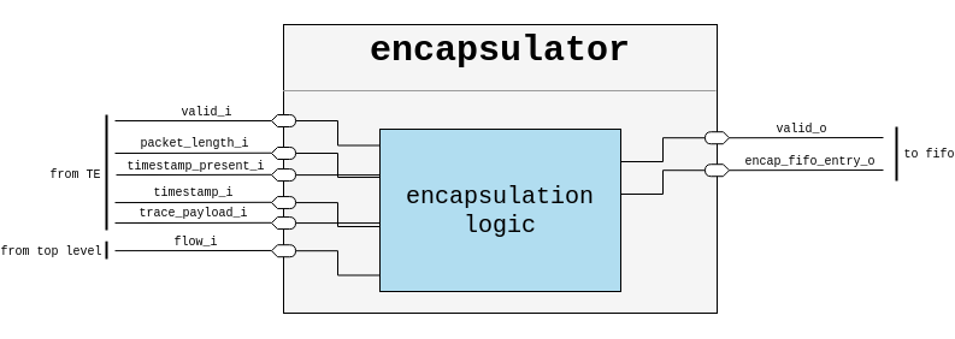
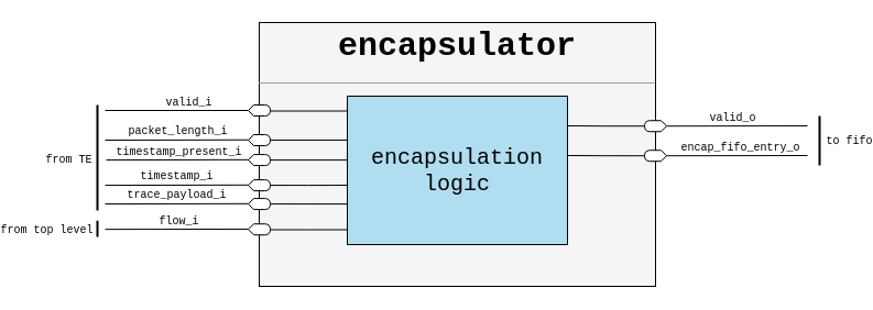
  <mxCell id="0" />
  <mxCell id="1" parent="0" />
  <mxCell id="2" value="&lt;p style=&quot;margin: 4px 0px 0px; text-align: center; font-size: 30px;&quot;&gt;&lt;b style=&quot;&quot;&gt;&lt;font style=&quot;font-size: 30px;&quot;&gt;encapsulator&lt;/font&gt;&lt;/b&gt;&lt;/p&gt;&lt;hr style=&quot;font-size: 30px;&quot; size=&quot;1&quot;&gt;&lt;div style=&quot;height: 2px; font-size: 30px;&quot;&gt;&lt;/div&gt;" style="verticalAlign=top;align=left;overflow=fill;fontSize=12;fontFamily=Courier New;html=1;fillColor=#F5F5F5;" parent="1" vertex="1"><mxGeometry x="167" y="20" width="360" height="240" as="geometry" /></mxCell>
- <mxCell id="3" value="encapsulation logic" style="rounded=0;whiteSpace=wrap;html=1;fillColor=#B1DDF0;fontFamily=Courier New;fontSize=20;points=[[0,0,0,0,0],[0,0.1,0,0,0],[0,0.2,0,0,0],[0,0.3,0,0,0],[0,0.4,0,0,0],[0,0.5,0,0,0],[0,0.6,0,0,0],[0,0.7,0,0,0],[0,0.8,0,0,0],[0,0.9,0,0,0],[0,1,0,0,0],[0.25,0,0,0,0],[0.25,1,0,0,0],[0.5,0,0,0,0],[0.5,1,0,0,0],[0.75,0,0,0,0],[0.75,1,0,0,0],[1,0,0,0,0],[1,0.2,0,0,0],[1,0.4,0,0,0],[1,0.6,0,0,0],[1,0.8,0,0,0],[1,1,0,0,0]];" parent="1" vertex="1"><mxGeometry x="247" y="107" width="200" height="135" as="geometry" /></mxCell>
+ <mxCell id="3" value="encapsulation logic" style="rounded=0;whiteSpace=wrap;html=1;fillColor=#B1DDF0;fontFamily=Courier New;fontSize=20;points=[[0,0,0,0,0],[0,0.1,0,0,0],[0,0.2,0,0,0],[0,0.3,0,0,0],[0,0.4,0,0,0],[0,0.5,0,0,0],[0,0.6,0,0,0],[0,0.7,0,0,0],[0,0.8,0,0,0],[0,0.9,0,0,0],[0,1,0,0,0],[0.25,0,0,0,0],[0.25,1,0,0,0],[0.5,0,0,0,0],[0.5,1,0,0,0],[0.75,0,0,0,0],[0.75,1,0,0,0],[1,0,0,0,0],[1,0.2,0,0,0],[1,0.4,0,0,0],[1,0.6,0,0,0],[1,0.8,0,0,0],[1,1,0,0,0]];" parent="1" vertex="1"><mxGeometry x="247" y="87" width="200" height="135" as="geometry" /></mxCell>
  <mxCell id="4" style="edgeStyle=orthogonalEdgeStyle;rounded=0;html=1;endArrow=none;endFill=0;entryX=0;entryY=0.1;entryDx=0;entryDy=0;entryPerimeter=0;" parent="1" source="5" target="3" edge="1"><mxGeometry relative="1" as="geometry"><mxPoint x="247" y="100" as="targetPoint" /><Array as="points"><mxPoint x="212" y="100" /></Array></mxGeometry></mxCell>
  <mxCell id="5" value="" style="shape=display;whiteSpace=wrap;html=1;fontFamily=Courier New;fontSize=30;fillColor=default;" parent="1" vertex="1"><mxGeometry x="157" y="95" width="20" height="10" as="geometry" /></mxCell>
  <mxCell id="6" style="edgeStyle=orthogonalEdgeStyle;html=1;entryX=-0.001;entryY=0.296;entryDx=0;entryDy=0;entryPerimeter=0;rounded=0;endArrow=none;endFill=0;" parent="1" source="7" target="3" edge="1"><mxGeometry relative="1" as="geometry"><Array as="points" /></mxGeometry></mxCell>
  <mxCell id="7" value="" style="shape=display;whiteSpace=wrap;html=1;fontFamily=Courier New;fontSize=30;fillColor=default;" parent="1" vertex="1"><mxGeometry x="157" y="122" width="20" height="10" as="geometry" /></mxCell>
  <mxCell id="8" style="edgeStyle=orthogonalEdgeStyle;html=1;entryX=0;entryY=0.4;entryDx=0;entryDy=0;entryPerimeter=0;rounded=0;endArrow=none;endFill=0;" parent="1" source="9" target="3" edge="1"><mxGeometry relative="1" as="geometry"><Array as="points"><mxPoint x="247" y="145" /></Array></mxGeometry></mxCell>
  <mxCell id="9" value="" style="shape=display;whiteSpace=wrap;html=1;fontFamily=Courier New;fontSize=30;fillColor=default;" parent="1" vertex="1"><mxGeometry x="157" y="140.07" width="20" height="10" as="geometry" /></mxCell>
  <mxCell id="10" style="edgeStyle=orthogonalEdgeStyle;html=1;exitX=1;exitY=0.5;exitDx=0;exitDy=0;exitPerimeter=0;entryX=0;entryY=0.6;entryDx=0;entryDy=0;entryPerimeter=0;rounded=0;endArrow=none;endFill=0;" parent="1" source="11" target="3" edge="1"><mxGeometry relative="1" as="geometry" /></mxCell>
  <mxCell id="11" value="" style="shape=display;whiteSpace=wrap;html=1;fontFamily=Courier New;fontSize=30;fillColor=default;" parent="1" vertex="1"><mxGeometry x="157" y="163.07" width="20" height="10" as="geometry" /></mxCell>
  <mxCell id="12" value="" style="endArrow=none;html=1;fontFamily=Courier New;fontSize=30;entryX=0;entryY=0.5;entryDx=0;entryDy=0;entryPerimeter=0;" parent="1" target="5" edge="1"><mxGeometry width="50" height="50" relative="1" as="geometry"><mxPoint x="27" y="100" as="sourcePoint" /><mxPoint x="127" y="85" as="targetPoint" /></mxGeometry></mxCell>
  <mxCell id="13" value="&lt;font style=&quot;font-size: 10px;&quot;&gt;valid_i&lt;/font&gt;" style="edgeLabel;html=1;align=center;verticalAlign=middle;resizable=0;points=[];fontSize=10;fontFamily=Courier New;labelBackgroundColor=none;" parent="12" vertex="1" connectable="0"><mxGeometry x="0.382" relative="1" as="geometry"><mxPoint x="-15" y="-8" as="offset" /></mxGeometry></mxCell>
  <mxCell id="14" value="" style="endArrow=none;html=1;fontFamily=Courier New;fontSize=30;entryX=0;entryY=0.5;entryDx=0;entryDy=0;entryPerimeter=0;" parent="1" edge="1"><mxGeometry width="50" height="50" relative="1" as="geometry"><mxPoint x="27" y="127" as="sourcePoint" /><mxPoint x="157" y="126.74" as="targetPoint" /></mxGeometry></mxCell>
  <mxCell id="15" value="packet_length_i" style="edgeLabel;html=1;align=center;verticalAlign=middle;resizable=0;points=[];fontSize=10;fontFamily=Courier New;labelBackgroundColor=none;" parent="14" vertex="1" connectable="0"><mxGeometry x="-0.394" y="1" relative="1" as="geometry"><mxPoint x="27" y="-7" as="offset" /></mxGeometry></mxCell>
  <mxCell id="16" value="" style="endArrow=none;html=1;fontFamily=Courier New;fontSize=30;entryX=0;entryY=0.5;entryDx=0;entryDy=0;entryPerimeter=0;" parent="1" edge="1"><mxGeometry width="50" height="50" relative="1" as="geometry"><mxPoint x="28" y="145.07" as="sourcePoint" /><mxPoint x="157" y="144.81" as="targetPoint" /></mxGeometry></mxCell>
  <mxCell id="17" value="timestamp_present_i" style="edgeLabel;html=1;align=center;verticalAlign=middle;resizable=0;points=[];fontSize=10;fontFamily=Courier New;labelBackgroundColor=none;" parent="16" vertex="1" connectable="0"><mxGeometry x="-0.46" y="1" relative="1" as="geometry"><mxPoint x="31" y="-6" as="offset" /></mxGeometry></mxCell>
  <mxCell id="18" value="" style="endArrow=none;html=1;fontFamily=Courier New;fontSize=30;entryX=0;entryY=0.5;entryDx=0;entryDy=0;entryPerimeter=0;" parent="1" edge="1"><mxGeometry width="50" height="50" relative="1" as="geometry"><mxPoint x="27" y="168.07" as="sourcePoint" /><mxPoint x="157" y="167.81" as="targetPoint" /></mxGeometry></mxCell>
  <mxCell id="19" value="timestamp_i" style="edgeLabel;html=1;align=center;verticalAlign=middle;resizable=0;points=[];fontSize=10;fontFamily=Courier New;labelBackgroundColor=none;" parent="18" vertex="1" connectable="0"><mxGeometry x="-0.262" y="1" relative="1" as="geometry"><mxPoint x="17" y="-7" as="offset" /></mxGeometry></mxCell>
  <mxCell id="20" style="edgeStyle=orthogonalEdgeStyle;rounded=0;html=1;entryX=1;entryY=0.2;entryDx=0;entryDy=0;entryPerimeter=0;strokeWidth=1;fontFamily=Courier New;fontSize=10;endArrow=none;endFill=0;" parent="1" source="21" target="3" edge="1"><mxGeometry relative="1" as="geometry"><mxPoint x="497" y="104.92" as="targetPoint" /></mxGeometry></mxCell>
  <mxCell id="21" value="" style="shape=display;whiteSpace=wrap;html=1;fontFamily=Courier New;fontSize=30;fillColor=default;rotation=-180;" parent="1" vertex="1"><mxGeometry x="517" y="109.22" width="20" height="10" as="geometry" /></mxCell>
  <mxCell id="22" style="edgeStyle=orthogonalEdgeStyle;rounded=0;html=1;exitX=1;exitY=0.5;exitDx=0;exitDy=0;exitPerimeter=0;entryX=1;entryY=0.4;entryDx=0;entryDy=0;entryPerimeter=0;strokeWidth=1;fontFamily=Courier New;fontSize=10;endArrow=none;endFill=0;" parent="1" source="23" target="3" edge="1"><mxGeometry relative="1" as="geometry"><mxPoint x="497" y="125.08" as="targetPoint" /></mxGeometry></mxCell>
  <mxCell id="23" value="" style="shape=display;whiteSpace=wrap;html=1;fontFamily=Courier New;fontSize=30;fillColor=default;rotation=-180;" parent="1" vertex="1"><mxGeometry x="517" y="136.22" width="20" height="10" as="geometry" /></mxCell>
  <mxCell id="24" value="" style="endArrow=none;html=1;fontFamily=Courier New;fontSize=30;entryX=0;entryY=0.5;entryDx=0;entryDy=0;entryPerimeter=0;" parent="1" target="21" edge="1"><mxGeometry width="50" height="50" relative="1" as="geometry"><mxPoint x="665" y="114" as="sourcePoint" /><mxPoint x="487" y="99.22" as="targetPoint" /></mxGeometry></mxCell>
  <mxCell id="25" value="&lt;font style=&quot;font-size: 10px;&quot;&gt;valid_o&lt;/font&gt;" style="edgeLabel;html=1;align=center;verticalAlign=middle;resizable=0;points=[];fontSize=10;fontFamily=Courier New;labelBackgroundColor=none;" parent="24" vertex="1" connectable="0"><mxGeometry x="0.382" relative="1" as="geometry"><mxPoint x="19" y="-8" as="offset" /></mxGeometry></mxCell>
  <mxCell id="26" value="" style="endArrow=none;html=1;fontFamily=Courier New;fontSize=30;entryX=0;entryY=0.5;entryDx=0;entryDy=0;entryPerimeter=0;" parent="1" target="23" edge="1"><mxGeometry width="50" height="50" relative="1" as="geometry"><mxPoint x="665" y="141" as="sourcePoint" /><mxPoint x="517" y="140.96" as="targetPoint" /></mxGeometry></mxCell>
  <mxCell id="27" value="encap_fifo_entry_o" style="edgeLabel;html=1;align=center;verticalAlign=middle;resizable=0;points=[];fontSize=10;fontFamily=Courier New;labelBackgroundColor=none;" parent="26" vertex="1" connectable="0"><mxGeometry x="-0.394" y="1" relative="1" as="geometry"><mxPoint x="-23" y="-9" as="offset" /></mxGeometry></mxCell>
  <mxCell id="28" value="" style="endArrow=none;html=1;rounded=0;fontFamily=Courier New;fontSize=10;strokeWidth=2;" parent="1" edge="1"><mxGeometry width="50" height="50" relative="1" as="geometry"><mxPoint x="20" y="191" as="sourcePoint" /><mxPoint x="20" y="95" as="targetPoint" /></mxGeometry></mxCell>
  <mxCell id="29" value="from TE" style="edgeLabel;html=1;align=center;verticalAlign=middle;resizable=0;points=[];fontSize=10;fontFamily=Courier New;" parent="28" vertex="1" connectable="0"><mxGeometry x="-0.219" y="1" relative="1" as="geometry"><mxPoint x="-26" y="-10" as="offset" /></mxGeometry></mxCell>
  <mxCell id="30" value="" style="endArrow=none;html=1;rounded=0;fontFamily=Courier New;fontSize=10;strokeWidth=2;" parent="1" edge="1"><mxGeometry width="50" height="50" relative="1" as="geometry"><mxPoint x="676" y="150" as="sourcePoint" /><mxPoint x="676" y="105" as="targetPoint" /></mxGeometry></mxCell>
  <mxCell id="31" value="to fifo" style="edgeLabel;html=1;align=center;verticalAlign=middle;resizable=0;points=[];fontSize=10;fontFamily=Courier New;" parent="30" vertex="1" connectable="0"><mxGeometry x="-0.219" y="1" relative="1" as="geometry"><mxPoint x="27" y="-5" as="offset" /></mxGeometry></mxCell>
  <mxCell id="32" value="" style="endArrow=none;html=1;fontFamily=Courier New;fontSize=30;entryX=0;entryY=0.5;entryDx=0;entryDy=0;entryPerimeter=0;" parent="1" edge="1"><mxGeometry width="50" height="50" relative="1" as="geometry"><mxPoint x="27" y="185.07" as="sourcePoint" /><mxPoint x="157" y="184.81" as="targetPoint" /></mxGeometry></mxCell>
  <mxCell id="33" value="trace_payload_i" style="edgeLabel;html=1;align=center;verticalAlign=middle;resizable=0;points=[];fontSize=10;fontFamily=Courier New;labelBackgroundColor=none;" parent="32" vertex="1" connectable="0"><mxGeometry x="-0.262" y="1" relative="1" as="geometry"><mxPoint x="17" y="-7" as="offset" /></mxGeometry></mxCell>
  <mxCell id="34" style="edgeStyle=orthogonalEdgeStyle;html=1;exitX=1;exitY=0.5;exitDx=0;exitDy=0;exitPerimeter=0;entryX=0;entryY=0.7;entryDx=0;entryDy=0;entryPerimeter=0;rounded=0;endArrow=none;endFill=0;" parent="1" source="35" target="3" edge="1"><mxGeometry relative="1" as="geometry"><Array as="points"><mxPoint x="247" y="185" /></Array></mxGeometry></mxCell>
  <mxCell id="35" value="" style="shape=display;whiteSpace=wrap;html=1;fontFamily=Courier New;fontSize=30;fillColor=default;" parent="1" vertex="1"><mxGeometry x="157" y="180.07" width="20" height="10" as="geometry" /></mxCell>
  <mxCell id="36" value="" style="endArrow=none;html=1;fontFamily=Courier New;fontSize=30;entryX=0;entryY=0.5;entryDx=0;entryDy=0;entryPerimeter=0;" parent="1" edge="1"><mxGeometry width="50" height="50" relative="1" as="geometry"><mxPoint x="27" y="208.13" as="sourcePoint" /><mxPoint x="157" y="207.96" as="targetPoint" /></mxGeometry></mxCell>
  <mxCell id="37" value="flow_i" style="edgeLabel;html=1;align=center;verticalAlign=middle;resizable=0;points=[];fontSize=10;fontFamily=Courier New;labelBackgroundColor=none;" parent="36" vertex="1" connectable="0"><mxGeometry x="-0.341" y="1" relative="1" as="geometry"><mxPoint x="24" y="-7" as="offset" /></mxGeometry></mxCell>
  <mxCell id="38" style="edgeStyle=orthogonalEdgeStyle;html=1;entryX=0;entryY=0.9;entryDx=0;entryDy=0;entryPerimeter=0;rounded=0;endArrow=none;endFill=0;" parent="1" source="39" target="3" edge="1"><mxGeometry relative="1" as="geometry"><Array as="points"><mxPoint x="212" y="208" /></Array></mxGeometry></mxCell>
  <mxCell id="39" value="" style="shape=display;whiteSpace=wrap;html=1;fontFamily=Courier New;fontSize=30;fillColor=default;" parent="1" vertex="1"><mxGeometry x="157" y="203.22" width="20" height="10" as="geometry" /></mxCell>
  <mxCell id="40" value="" style="endArrow=none;html=1;rounded=0;fontFamily=Courier New;fontSize=10;strokeWidth=2;" parent="1" edge="1"><mxGeometry width="50" height="50" relative="1" as="geometry"><mxPoint x="20" y="215" as="sourcePoint" /><mxPoint x="20" y="200.22" as="targetPoint" /></mxGeometry></mxCell>
  <mxCell id="41" value="from top level" style="edgeLabel;html=1;align=center;verticalAlign=middle;resizable=0;points=[];fontSize=10;fontFamily=Courier New;" parent="40" vertex="1" connectable="0"><mxGeometry x="-0.219" y="1" relative="1" as="geometry"><mxPoint x="-46" y="-1" as="offset" /></mxGeometry></mxCell>
